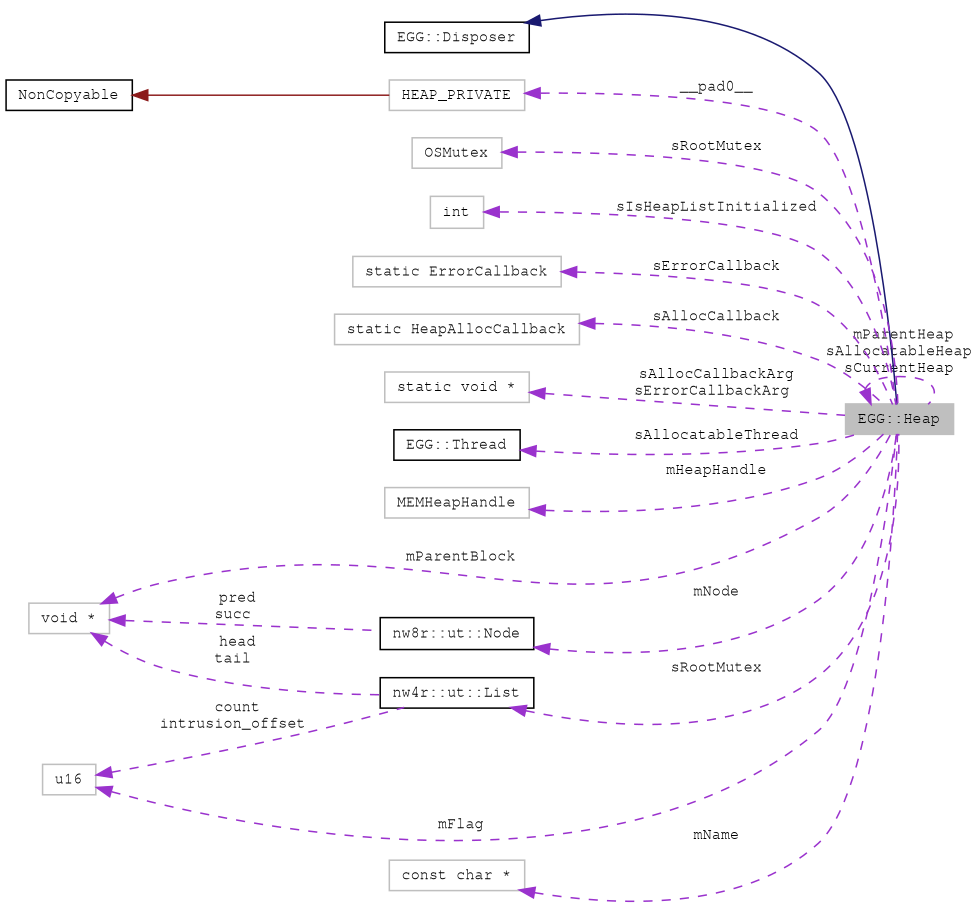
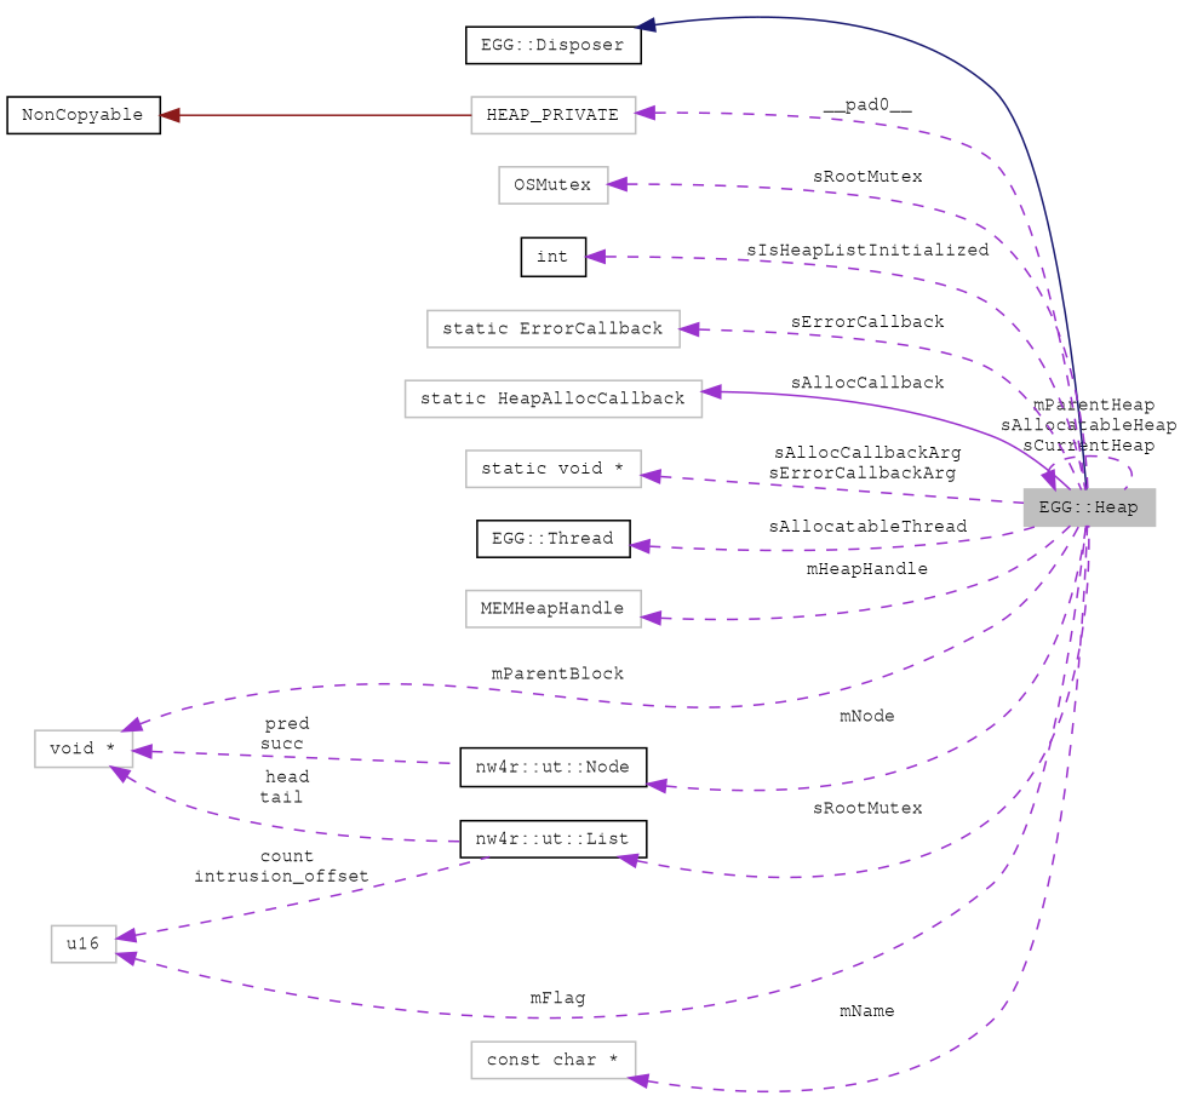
  digraph {
    rankdir=LR
    node [color=grey75 fillcolor=white fontname=FreeMono fontsize=10 shape=record style=filled]
    edge [color=darkorchid3 dir=back fontname=FreeMono fontsize=10 labelfontname=FreeMono labelfontsize=10 style=dashed]
    n1 [fillcolor=grey75 fontcolor=black height=0.2 label="EGG::Heap" width=0.4]
    n2 [color=black height=0.2 label="EGG::Disposer" width=0.4]
    n3 [color=black height=0.2 label=NonCopyable width=0.4]
    n4 [height=0.2 label=HEAP_PRIVATE width=0.4]
    n5 [height=0.2 label=OSMutex width=0.4]
-   n6 [height=0.2 label=int width=0.4]
+   n6 [color=black height=0.2 label=int width=0.4]
    n7 [height=0.2 label="static ErrorCallback" width=0.4]
    n8 [height=0.2 label="static HeapAllocCallback" width=0.4]
    n9 [height=0.2 label="static void *" width=0.4]
    n10 [color=black height=0.2 label="EGG::Thread" width=0.4]
    n11 [height=0.2 label=MEMHeapHandle width=0.4]
    n12 [height=0.2 label="void *" width=0.4]
-   n13 [color=black height=0.2 label="nw8r::ut::Node" width=0.4]
+   n13 [color=black height=0.2 label="nw4r::ut::Node" width=0.4]
    n14 [color=black height=0.2 label="nw4r::ut::List" width=0.4]
    n15 [height=0.2 label=u16 width=0.4]
    n16 [height=0.2 label="const char *" width=0.4]
    n1 -> n1 [label=" mParentHeap\nsAllocatableHeap\nsCurrentHeap"]
    n2 -> n1 [color=midnightblue style=solid]
    n3 -> n4 [color=firebrick4 style=solid]
    n4 -> n1 [label=" __pad0__"]
    n5 -> n1 [label=" sRootMutex"]
    n6 -> n1 [label=" sIsHeapListInitialized"]
    n7 -> n1 [label=" sErrorCallback"]
-   n8 -> n1 [label=" sAllocCallback"]
+   n8 -> n1 [label=" sAllocCallback" style=solid]
    n9 -> n1 [label=" sAllocCallbackArg\nsErrorCallbackArg"]
    n10 -> n1 [label=" sAllocatableThread"]
    n11 -> n1 [label=" mHeapHandle"]
    n12 -> n1 [label=" mParentBlock"]
    n12 -> n13 [label=" pred\nsucc"]
    n12 -> n14 [label=" head\ntail"]
    n13 -> n1 [label=" mNode"]
    n14 -> n1 [label=" sRootMutex"]
    n15 -> n1 [label=" mFlag"]
    n15 -> n14 [label=" count\nintrusion_offset"]
    n16 -> n1 [label=" mName"]
  }
